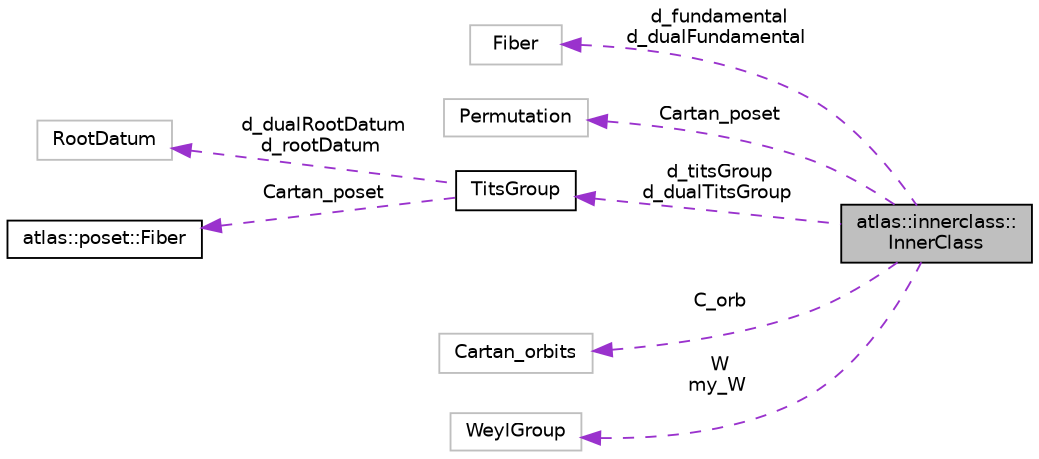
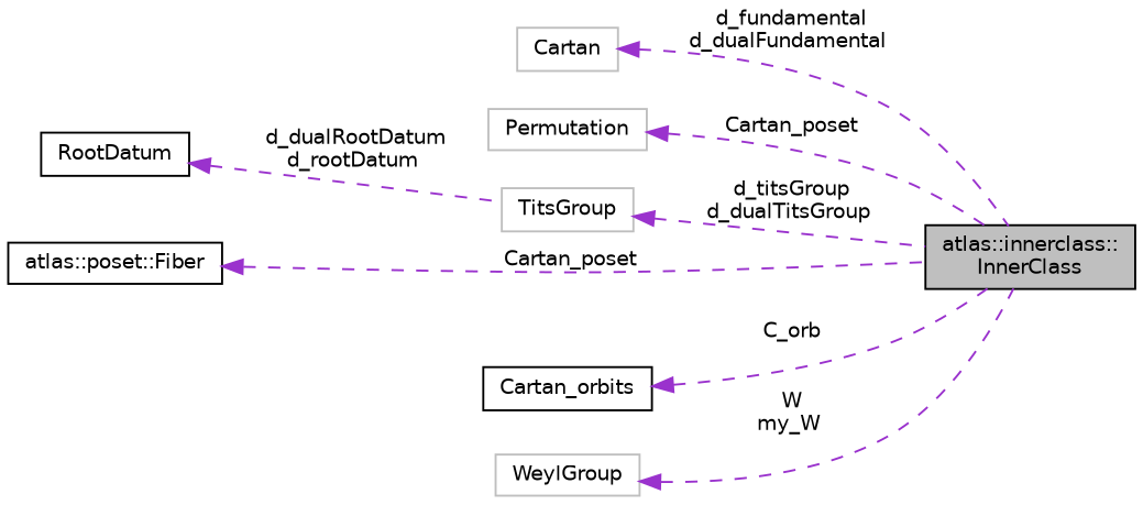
  digraph {
    rankdir=LR
    node [color=grey75 fillcolor=white fontname=Helvetica fontsize=10 shape=record style=filled]
    edge [color=darkorchid3 dir=back fontname=Helvetica fontsize=10 labelfontname=Helvetica labelfontsize=10 style=dashed]
    n1 [color=black fillcolor=grey75 fontcolor=black height=0.2 label="atlas::innerclass::\lInnerClass" width=0.4]
-   n2 [height=0.2 label=Fiber width=0.4]
+   n2 [height=0.2 label=Cartan width=0.4]
    n3 [height=0.2 label=Permutation width=0.4]
-   n4 [height=0.2 label=RootDatum width=0.4]
-   n5 [color=black height=0.2 label=TitsGroup width=0.4]
-   n6 [height=0.2 label=Cartan_orbits width=0.4]
+   n4 [color=black height=0.2 label=RootDatum width=0.4]
+   n5 [height=0.2 label=TitsGroup width=0.4]
+   n6 [color=black height=0.2 label=Cartan_orbits width=0.4]
    n7 [color=black height=0.2 label="atlas::poset::Fiber" width=0.4]
    n8 [height=0.2 label=WeylGroup width=0.4]
    n2 -> n1 [label=" d_fundamental\nd_dualFundamental"]
    n3 -> n1 [label=" Cartan_poset"]
    n4 -> n5 [label=" d_dualRootDatum\nd_rootDatum"]
    n5 -> n1 [label=" d_titsGroup\nd_dualTitsGroup"]
    n6 -> n1 [label=" C_orb"]
-   n7 -> n5 [label=" Cartan_poset"]
+   n7 -> n1 [label=" Cartan_poset"]
    n8 -> n1 [label=" W\nmy_W"]
  }
